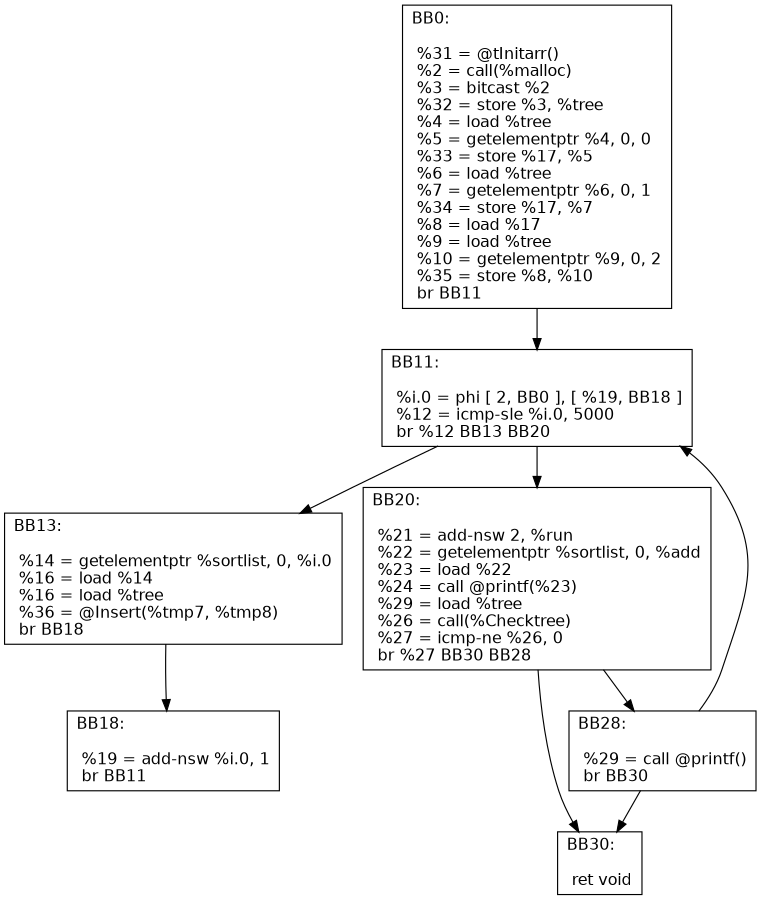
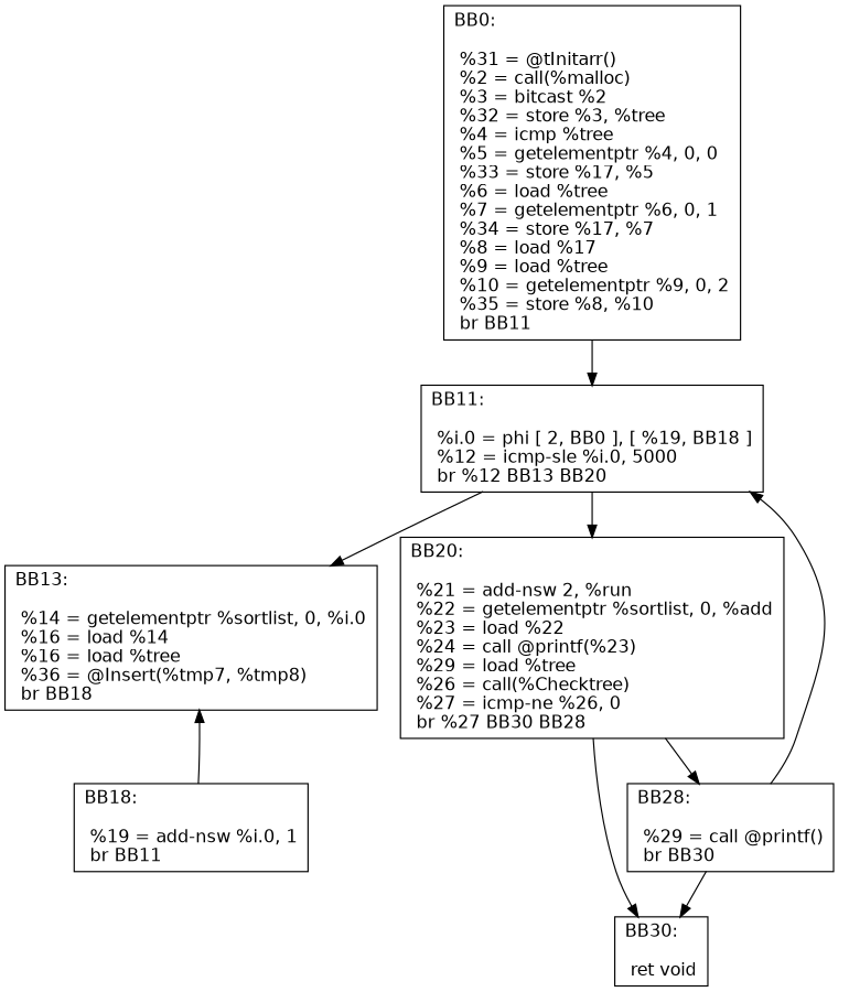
  digraph {
    fontname="DejaVu Sans"
    node [fontname="DejaVu Sans" shape=record]
    edge [fontname="DejaVu Sans"]
-   n1 [label="{BB0:\l\l  %31 = @tInitarr()\l %2 = call(%malloc)\l %3 = bitcast %2\l %32 = store %3,  %tree\l %4 = load %tree\l %5 = getelementptr %4,  0,  0\l %33 = store %17,  %5\l %6 = load %tree\l %7 = getelementptr %6,  0,  1\l %34 = store %17,  %7\l %8 = load %17\l %9 = load %tree\l %10 = getelementptr %9,  0,  2\l %35 = store %8,  %10\l br  BB11\l}"]
+   n1 [label="{BB0:\l\l  %31 = @tInitarr()\l %2 = call(%malloc)\l %3 = bitcast %2\l %32 = store %3,  %tree\l %4 = icmp %tree\l %5 = getelementptr %4,  0,  0\l %33 = store %17,  %5\l %6 = load %tree\l %7 = getelementptr %6,  0,  1\l %34 = store %17,  %7\l %8 = load %17\l %9 = load %tree\l %10 = getelementptr %9,  0,  2\l %35 = store %8,  %10\l br  BB11\l}"]
    n2 [label="{BB11:\l\l  %i.0 = phi [ 2, BB0 ], [  %19, BB18 ]\l %12 = icmp-sle %i.0,  5000\l br %12 BB13 BB20\l}"]
    n3 [label="{BB13:\l\l  %14 = getelementptr %sortlist,  0,  %i.0\l %16 = load %14\l %16 = load %tree\l %36 = @Insert(%tmp7, %tmp8)\l br  BB18\l}"]
    n4 [label="{BB20:\l\l  %21 = add-nsw 2,  %run\l %22 = getelementptr %sortlist,  0,  %add\l %23 = load %22\l %24 = call @printf(%23)\l %29 = load %tree\l %26 = call(%Checktree)\l %27 = icmp-ne %26,  0\l br %27 BB30 BB28\l}"]
    n5 [label="{BB18:\l\l  %19 = add-nsw %i.0,  1\l br  BB11\l}"]
    n6 [label="{BB30:\l\l  ret void\l}"]
    n7 [label="{BB28:\l\l  %29 = call @printf()\l br  BB30\l}"]
    n1 -> n2
    n2 -> n3
    n2 -> n4
-   n3 -> n5
+   n5 -> n3
    n4 -> n6
    n4 -> n7
    n7 -> n2
    n7 -> n6
  }
